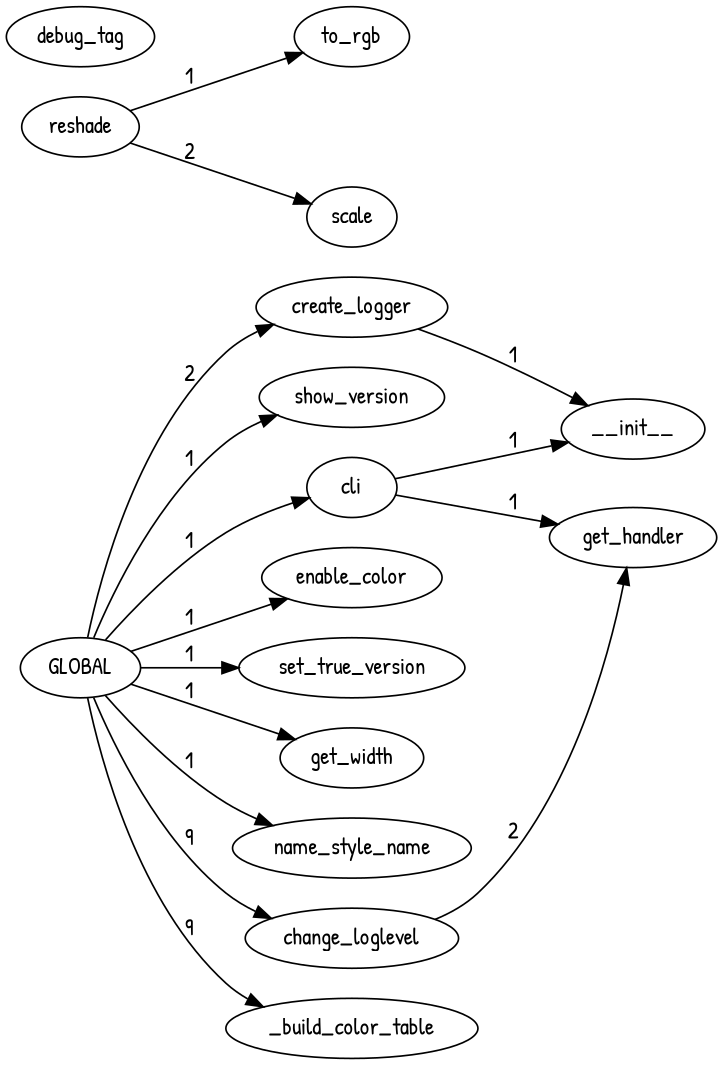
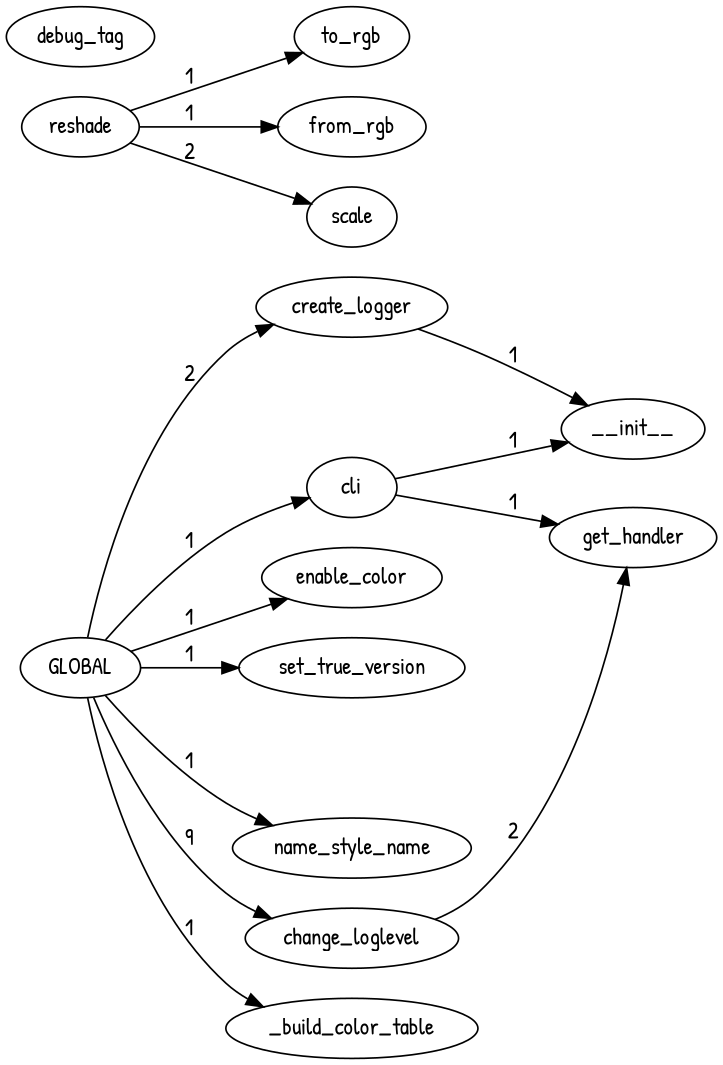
  digraph {
    fontname="Patrick Hand"
    rankdir=LR
    node [fontname="Patrick Hand"]
    edge [fontname="Patrick Hand"]
    n1 [label=GLOBAL]
    n2 [label=create_logger]
-   n3 [label=show_version]
    n4 [label=change_loglevel]
    n5 [label=enable_color]
    n6 [label=set_true_version]
-   n7 [label=get_width]
    n8 [label=name_style_name]
    n9 [label=cli]
    n10 [label=_build_color_table]
    __init__
    n12 [label=get_handler]
    n13 [label=to_rgb]
+   n14 [label=from_rgb]
    n15 [label=reshade]
    n16 [label=scale]
    n17 [label=debug_tag]
    n1 -> n2 [label=2]
-   n1 -> n3 [label=1]
    n1 -> n4 [label=9]
    n1 -> n5 [label=1]
    n1 -> n6 [label=1]
-   n1 -> n7 [label=1]
    n1 -> n8 [label=1]
    n1 -> n9 [label=1]
-   n1 -> n10 [label=9]
+   n1 -> n10 [label=1]
    n2 -> __init__ [label=1]
    n4 -> n12 [label=2]
    n9 -> __init__ [label=1]
    n9 -> n12 [label=1]
    n15 -> n13 [label=1]
+   n15 -> n14 [label=1]
    n15 -> n16 [label=2]
  }
